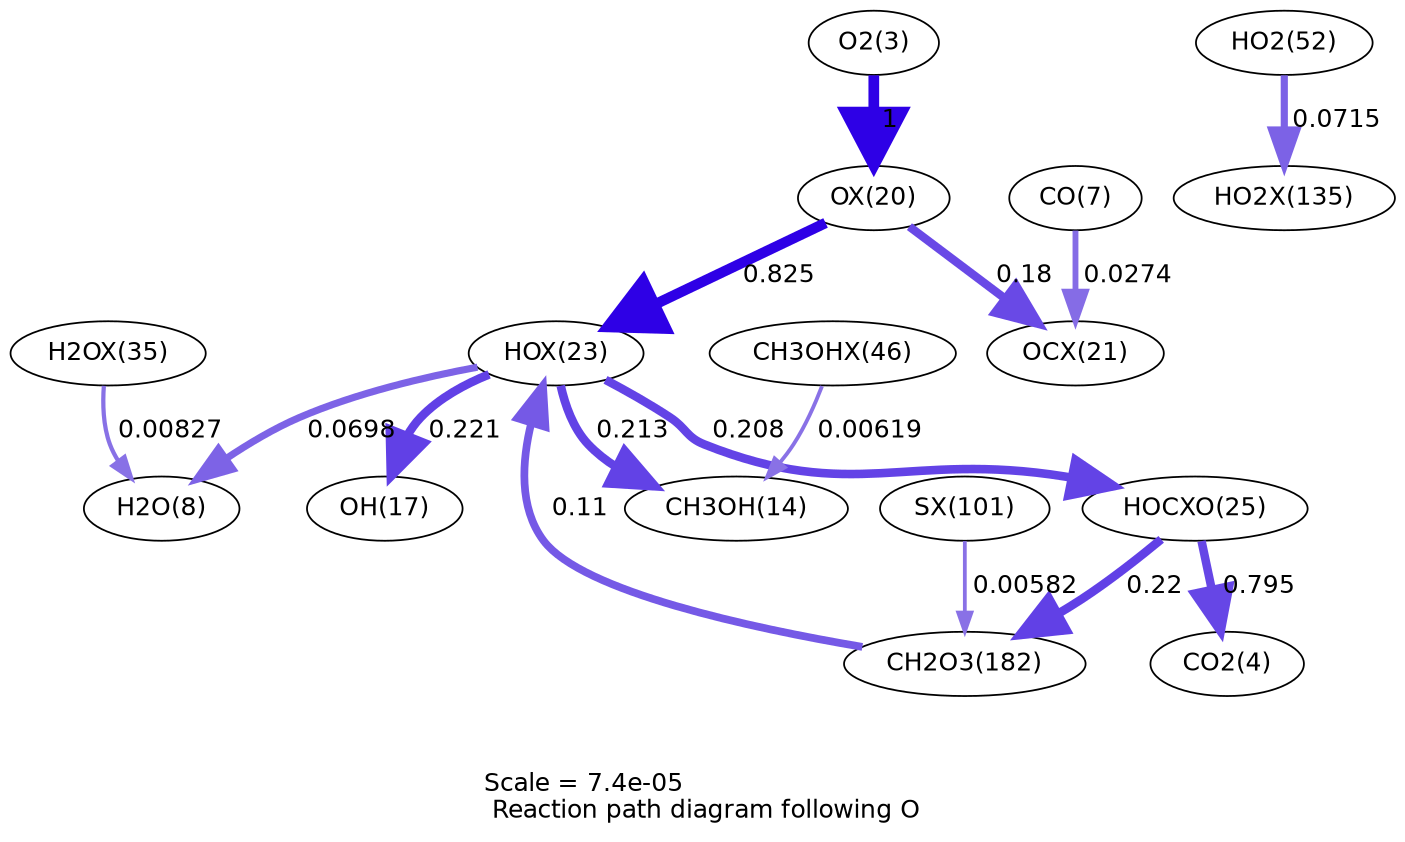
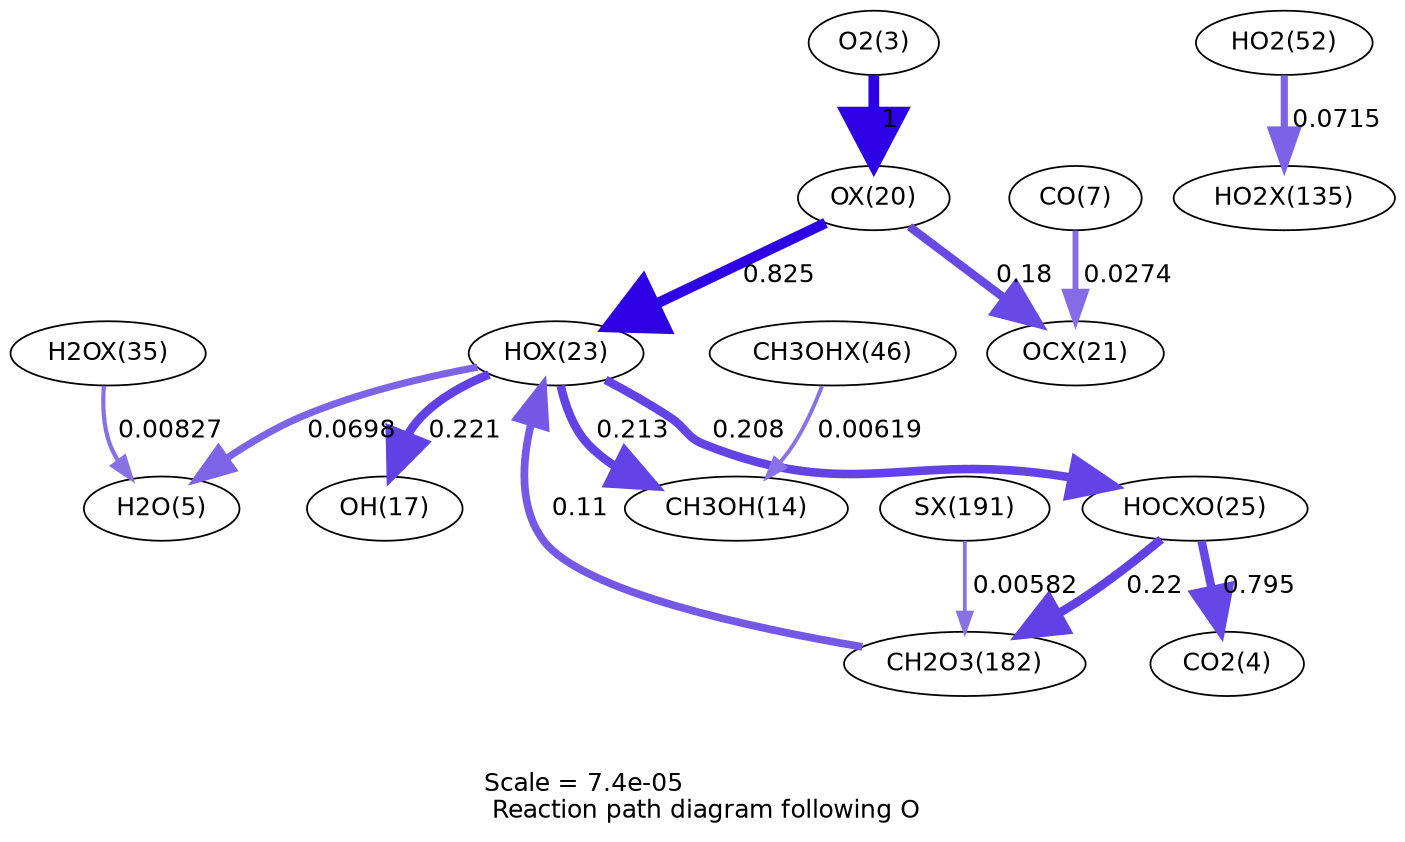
  digraph {
    fontname=Helvetica
    label="Scale = 7.4e-05\l Reaction path diagram following O"
    node [fontname=Helvetica]
    edge [arrowsize=2.43 color="0.7, 0.506, 0.9" fontname=Helvetica penwidth=4.86]
    n1 [label="O2(3)"]
    n2 [label="OX(20)"]
    n3 [label="HOX(23)"]
    n4 [label="OCX(21)"]
    n5 [label="CH3OH(14)"]
    n6 [label="OH(17)"]
-   n7 [label="H2O(8)"]
+   n7 [label="H2O(5)"]
    n8 [label="HOCXO(25)"]
    n9 [label="CH2O3(182)"]
    n10 [label="CO2(4)"]
    n11 [label="CH3OHX(46)"]
    n12 [label="H2OX(35)"]
    n13 [label="HO2(52)"]
    n14 [label="HO2X(135)"]
    n15 [label="CO(7)"]
-   n16 [label="SX(101)"]
+   n16 [label="SX(191)"]
    n1 -> n2 [arrowsize=3 color="0.7, 1.5, 0.9" label=" 1" penwidth=6]
    n2 -> n3 [arrowsize=2.93 color="0.7, 1.32, 0.9" label=" 0.825" penwidth=5.85]
    n2 -> n4 [arrowsize=2.35 color="0.7, 0.68, 0.9" label=" 0.18" penwidth=4.71]
    n3 -> n5 [arrowsize=2.42 color="0.7, 0.713, 0.9" label=" 0.213" penwidth=4.83]
    n3 -> n6 [color="0.7, 0.721, 0.9" label=" 0.221"]
    n3 -> n7 [arrowsize=1.99 color="0.7, 0.57, 0.9" label=" 0.0698" penwidth=3.99]
    n3 -> n8 [arrowsize=2.41 color="0.7, 0.708, 0.9" label=" 0.208" penwidth=4.81]
    n8 -> n9 [color="0.7, 0.72, 0.9" label=" 0.22"]
    n8 -> n10 [arrowsize=2.38 color="0.7, 0.695, 0.9" label=" 0.795" penwidth=4.77]
    n9 -> n3 [arrowsize=2.17 color="0.7, 0.61, 0.9" label=" 0.11" penwidth=4.34]
    n11 -> n5 [arrowsize=1.08 label=" 0.00619" penwidth=2.16]
    n12 -> n7 [arrowsize=1.19 color="0.7, 0.508, 0.9" label=" 0.00827" penwidth=2.38]
    n13 -> n14 [arrowsize=2 color="0.7, 0.572, 0.9" label=" 0.0715" penwidth=4.01]
    n15 -> n4 [arrowsize=1.64 color="0.7, 0.527, 0.9" label=" 0.0274" penwidth=3.28]
    n16 -> n9 [arrowsize=1.06 label=" 0.00582" penwidth=2.12]
  }
